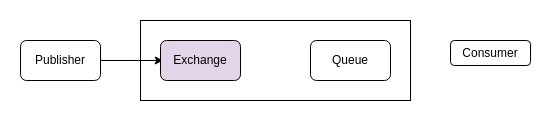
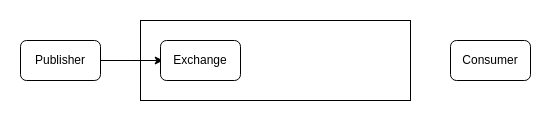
  <mxCell id="0" />
  <mxCell id="1" parent="0" />
  <mxCell id="2" value="" style="rounded=0;whiteSpace=wrap;html=1;" vertex="1" parent="1"><mxGeometry x="140" y="20" width="270" height="80" as="geometry" /></mxCell>
  <mxCell id="3" style="edgeStyle=orthogonalEdgeStyle;rounded=0;orthogonalLoop=1;jettySize=auto;html=1;exitX=1;exitY=0.5;exitDx=0;exitDy=0;entryX=0;entryY=0.5;entryDx=2.7;entryDy=0;entryPerimeter=0;fontColor=#000000;" parent="1" source="4" edge="1"><mxGeometry relative="1" as="geometry"><mxPoint x="162.7" y="60" as="targetPoint" /></mxGeometry></mxCell>
  <mxCell id="4" value="Publisher" style="rounded=1;whiteSpace=wrap;html=1;" parent="1" vertex="1"><mxGeometry x="20" y="40" width="80" height="40" as="geometry" /></mxCell>
- <mxCell id="5" value="Exchange" style="rounded=1;whiteSpace=wrap;html=1;fillColor=#e1d5e7;" vertex="1" parent="1"><mxGeometry x="160" y="40" width="80" height="40" as="geometry" /></mxCell>
- <mxCell id="6" value="Queue" style="rounded=1;whiteSpace=wrap;html=1;" vertex="1" parent="1"><mxGeometry x="310" y="40" width="80" height="40" as="geometry" /></mxCell>
- <mxCell id="7" value="Consumer" style="rounded=1;whiteSpace=wrap;html=1;" vertex="1" parent="1"><mxGeometry x="450" y="40" width="80" height="25" as="geometry" /></mxCell>
+ <mxCell id="5" value="Exchange" style="rounded=1;whiteSpace=wrap;html=1;" vertex="1" parent="1"><mxGeometry x="160" y="40" width="80" height="40" as="geometry" /></mxCell>
+ <mxCell id="7" value="Consumer" style="rounded=1;whiteSpace=wrap;html=1;" vertex="1" parent="1"><mxGeometry x="450" y="40" width="80" height="40" as="geometry" /></mxCell>
